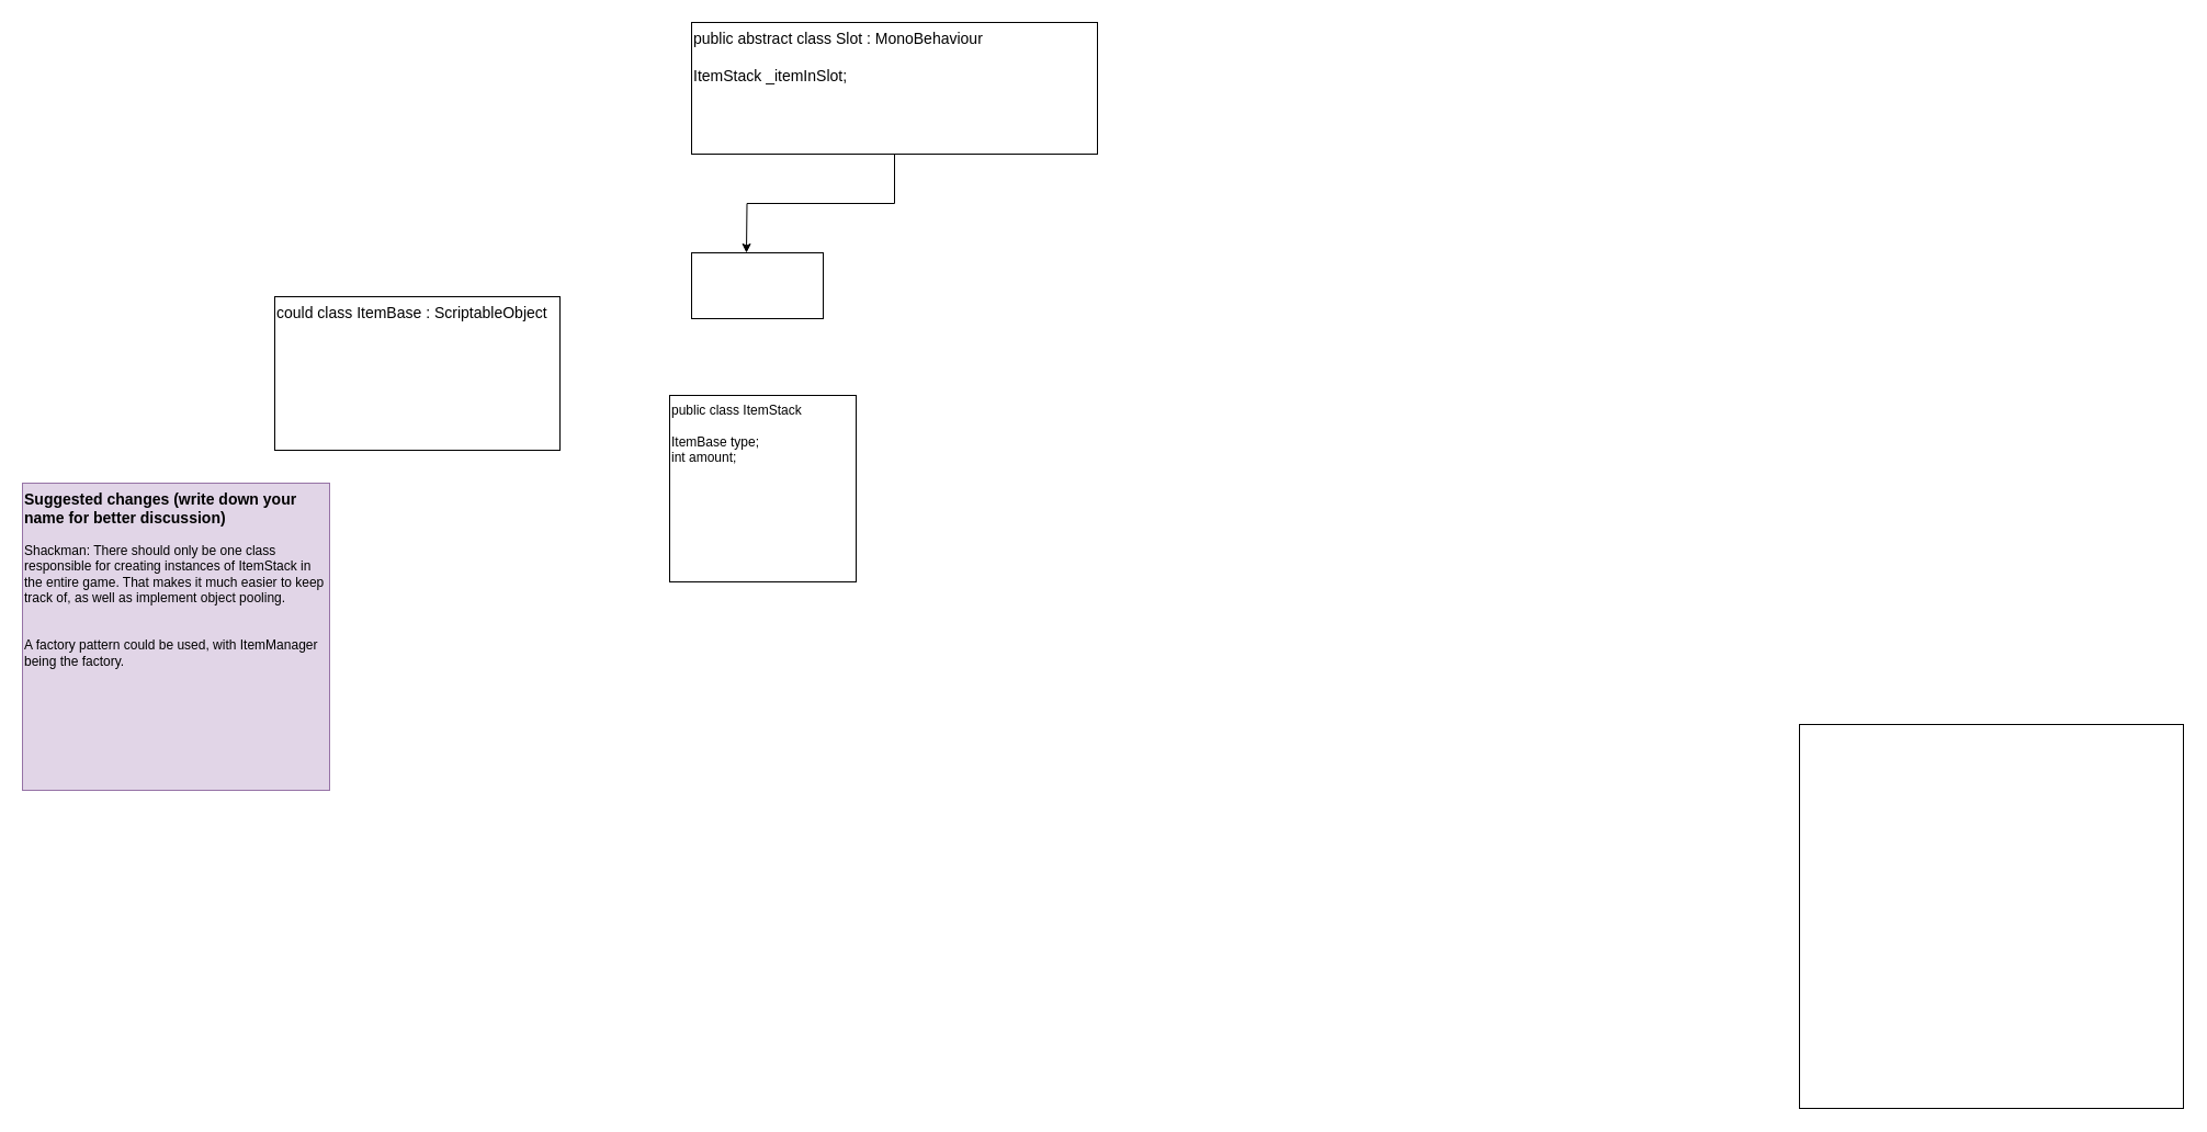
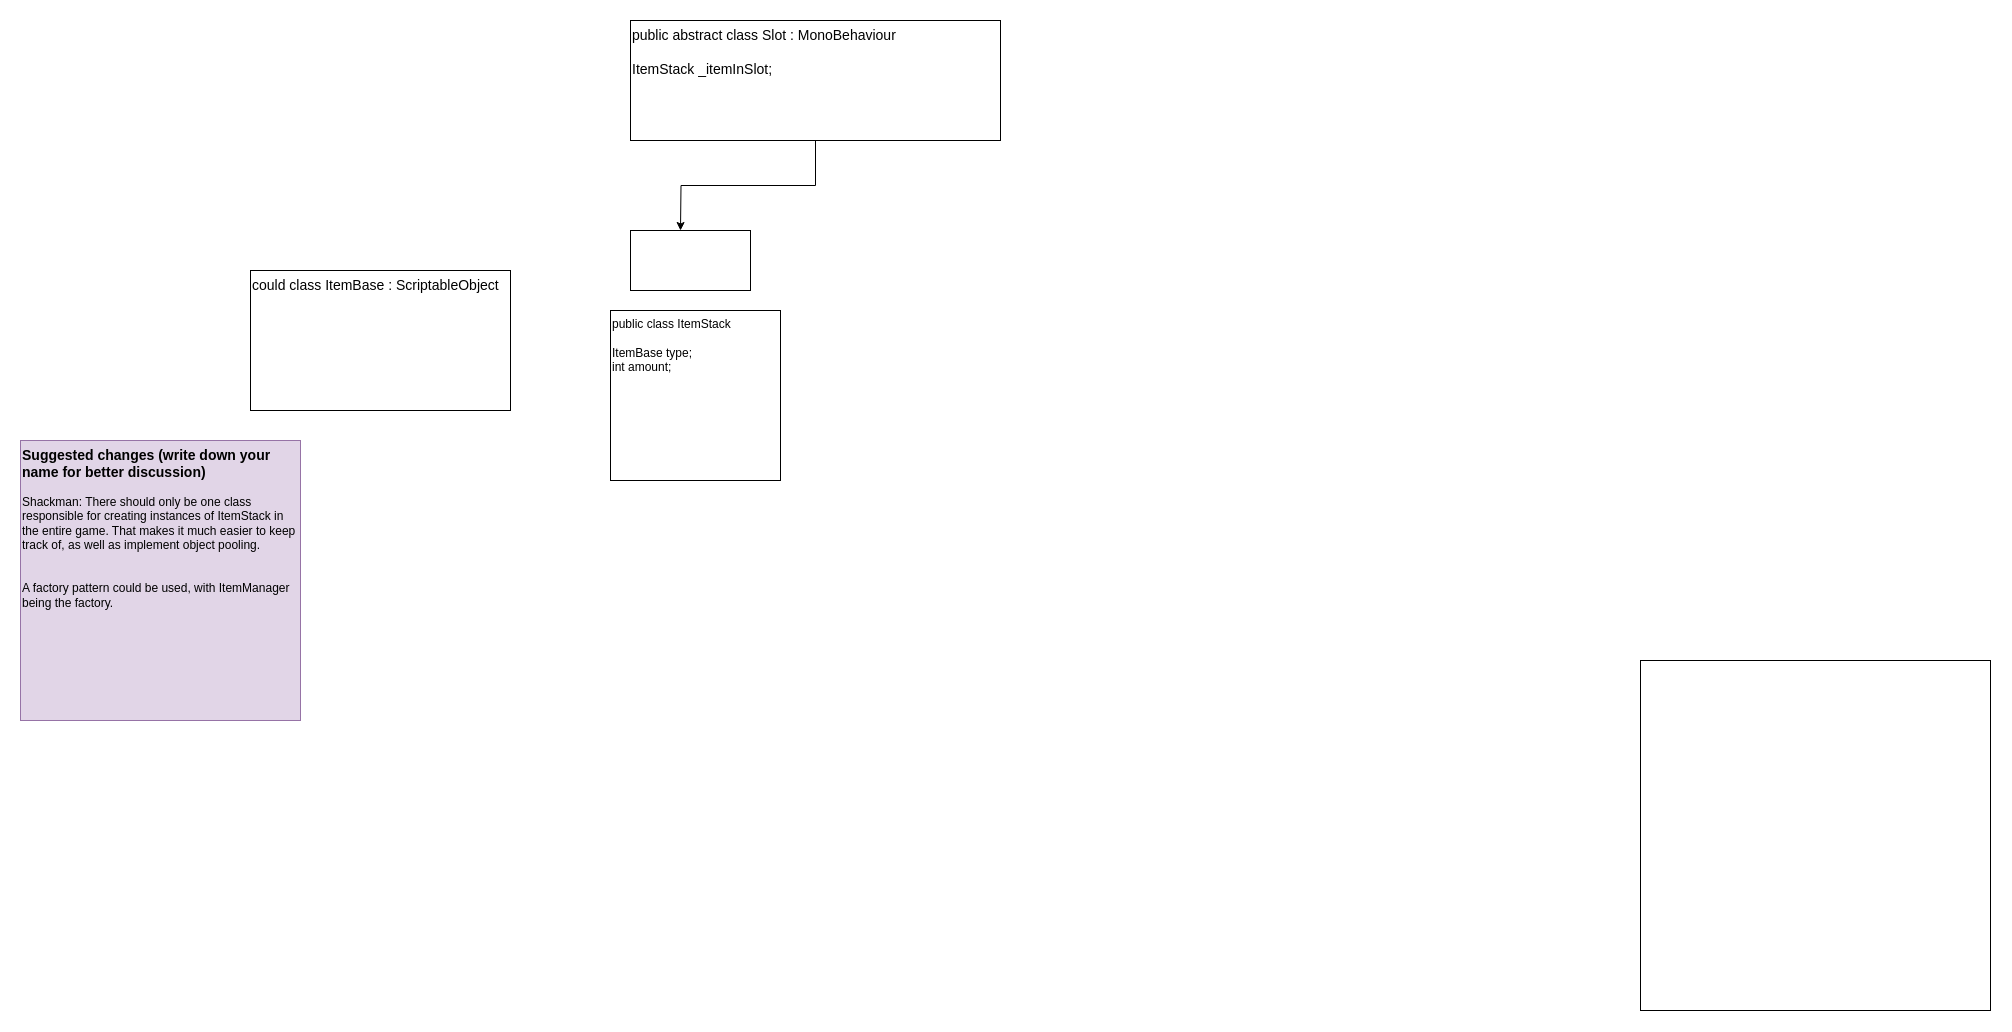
  <mxCell id="0" />
  <mxCell id="1" parent="0" />
  <mxCell id="2" value="" style="whiteSpace=wrap;html=1;aspect=fixed;" parent="1" vertex="1"><mxGeometry x="1640" y="660" width="350" height="350" as="geometry" /></mxCell>
- <mxCell id="3" value="&lt;div&gt;public class ItemStack&lt;/div&gt;&lt;div&gt;&lt;br&gt;&lt;/div&gt;&lt;div&gt;ItemBase type;&lt;/div&gt;&lt;div&gt;int amount;&lt;/div&gt;&lt;div&gt;&lt;br&gt;&lt;/div&gt;" style="whiteSpace=wrap;html=1;aspect=fixed;align=left;verticalAlign=top;" parent="1" vertex="1"><mxGeometry x="610" y="360" width="170" height="170" as="geometry" /></mxCell>
+ <mxCell id="3" value="&lt;div&gt;public class ItemStack&lt;/div&gt;&lt;div&gt;&lt;br&gt;&lt;/div&gt;&lt;div&gt;ItemBase type;&lt;/div&gt;&lt;div&gt;int amount;&lt;/div&gt;&lt;div&gt;&lt;br&gt;&lt;/div&gt;" style="whiteSpace=wrap;html=1;aspect=fixed;align=left;verticalAlign=top;" parent="1" vertex="1"><mxGeometry x="610" y="310" width="170" height="170" as="geometry" /></mxCell>
  <mxCell id="4" value="&lt;font size=&quot;1&quot;&gt;&lt;b style=&quot;font-size: 14px;&quot;&gt;Suggested changes (write down your name for better discussion)&lt;/b&gt;&lt;/font&gt;&lt;br&gt;&lt;br&gt;&lt;div&gt;Shackman: There should only be one class responsible for creating instances of ItemStack in the entire game. That makes it much easier to keep track of, as well as implement object pooling.&lt;/div&gt;&lt;div&gt;&lt;br&gt;&lt;/div&gt;&lt;div&gt;&lt;br&gt;&lt;/div&gt;&lt;div&gt;A factory pattern could be used, with ItemManager being the factory.&lt;/div&gt;&lt;div&gt;&lt;br&gt;&lt;/div&gt;&lt;div&gt;&lt;br&gt;&lt;/div&gt;" style="whiteSpace=wrap;html=1;aspect=fixed;fillColor=#e1d5e7;strokeColor=#9673a6;align=left;verticalAlign=top;" parent="1" vertex="1"><mxGeometry x="20" y="440" width="280" height="280" as="geometry" /></mxCell>
  <mxCell id="5" value="&lt;div&gt;could class ItemBase : ScriptableObject&lt;br&gt;&lt;/div&gt;&lt;div&gt;&lt;br&gt;&lt;/div&gt;&lt;div&gt;&lt;br&gt;&lt;/div&gt;&lt;div&gt;&lt;br&gt;&lt;/div&gt;" style="rounded=0;whiteSpace=wrap;html=1;fontSize=14;align=left;verticalAlign=top;" vertex="1" parent="1"><mxGeometry x="250" y="270" width="260" height="140" as="geometry" /></mxCell>
  <mxCell id="6" style="edgeStyle=orthogonalEdgeStyle;rounded=0;orthogonalLoop=1;jettySize=auto;html=1;fontSize=14;" edge="1" parent="1" source="7"><mxGeometry relative="1" as="geometry"><mxPoint x="680" y="230" as="targetPoint" /></mxGeometry></mxCell>
  <mxCell id="7" value="&lt;div&gt;public abstract class Slot : MonoBehaviour&lt;/div&gt;&lt;div&gt;&lt;br&gt;&lt;/div&gt;&lt;div&gt;ItemStack _itemInSlot;&lt;/div&gt;&lt;div&gt;&lt;br&gt;&lt;/div&gt;" style="rounded=0;whiteSpace=wrap;html=1;fontSize=14;align=left;verticalAlign=top;" vertex="1" parent="1"><mxGeometry x="630" y="20" width="370" height="120" as="geometry" /></mxCell>
  <mxCell id="8" value="" style="rounded=0;whiteSpace=wrap;html=1;fontSize=14;" vertex="1" parent="1"><mxGeometry x="630" y="230" width="120" height="60" as="geometry" /></mxCell>
